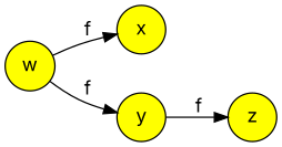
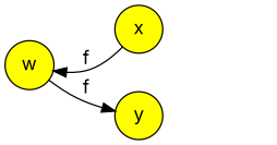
  digraph {
    fontname=Inter
    rankdir=LR
    node [color=black fillcolor=yellow fontname=Inter shape=circle style=filled]
    edge [fontname=Inter]
    n1 [label=w]
    n2 [label=x]
    n3 [label=y]
-   n4 [label=z]
    subgraph sub_1 {
      n1
      n2
      n3
-     n4
    }
-   n1 -> n2 [label=" f"]
+   n2 -> n1 [label=" f"]
    n1 -> n3 [label=" f"]
-   n3 -> n4 [label=" f"]
  }
